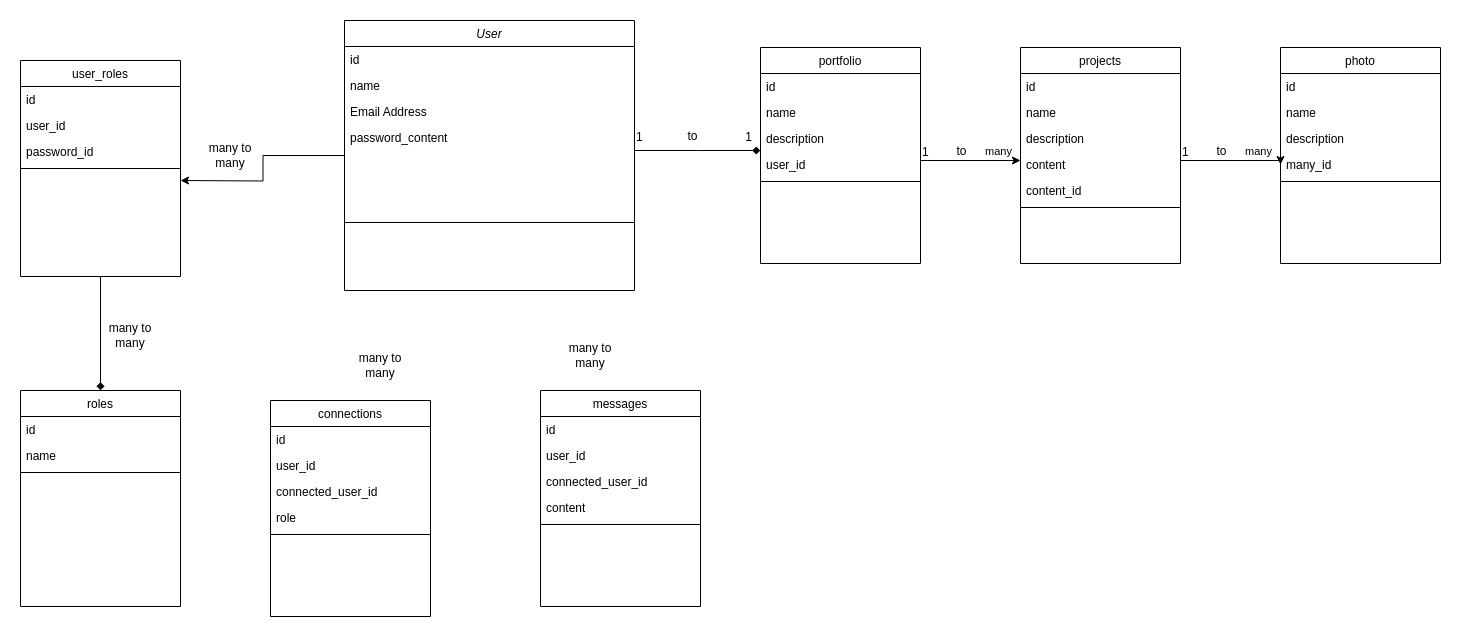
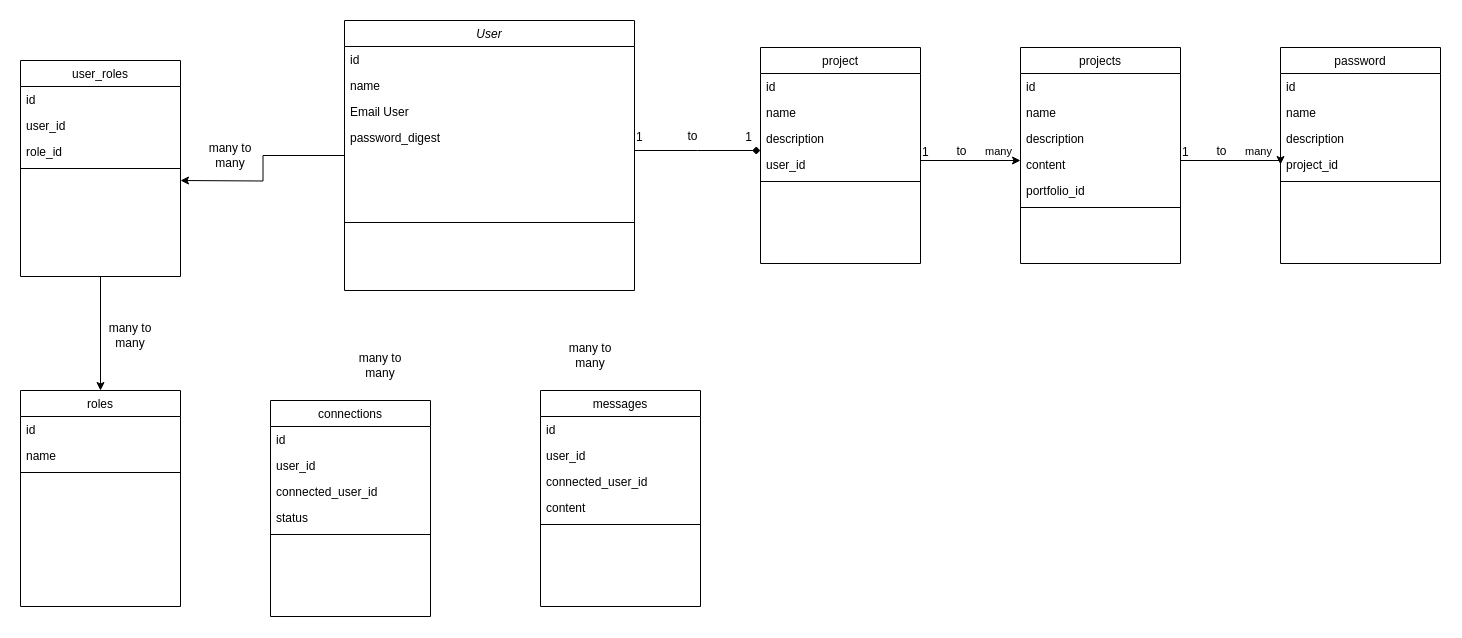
  <mxCell id="0" />
  <mxCell id="1" parent="0" />
  <mxCell id="2" style="edgeStyle=orthogonalEdgeStyle;rounded=0;orthogonalLoop=1;jettySize=auto;html=1;exitX=0;exitY=0.5;exitDx=0;exitDy=0;" edge="1" parent="1" source="3"><mxGeometry relative="1" as="geometry"><mxPoint x="180" y="180" as="targetPoint" /></mxGeometry></mxCell>
  <mxCell id="3" value="User" style="swimlane;fontStyle=2;align=center;verticalAlign=top;childLayout=stackLayout;horizontal=1;startSize=26;horizontalStack=0;resizeParent=1;resizeLast=0;collapsible=1;marginBottom=0;rounded=0;shadow=0;strokeWidth=1;" parent="1" vertex="1"><mxGeometry x="344" width="290" height="270" as="geometry" y="20"><mxRectangle x="230" y="140" width="160" height="26" as="alternateBounds" /></mxGeometry></mxCell>
  <mxCell id="4" value="id" style="text;align=left;verticalAlign=top;spacingLeft=4;spacingRight=4;overflow=hidden;rotatable=0;points=[[0,0.5],[1,0.5]];portConstraint=eastwest;" parent="3" vertex="1"><mxGeometry y="26" width="290" height="26" as="geometry" /></mxCell>
  <mxCell id="5" value="name" style="text;align=left;verticalAlign=top;spacingLeft=4;spacingRight=4;overflow=hidden;rotatable=0;points=[[0,0.5],[1,0.5]];portConstraint=eastwest;rounded=0;shadow=0;html=0;" parent="3" vertex="1"><mxGeometry y="52" width="290" height="26" as="geometry" /></mxCell>
- <mxCell id="6" value="Email Address" style="text;align=left;verticalAlign=top;spacingLeft=4;spacingRight=4;overflow=hidden;rotatable=0;points=[[0,0.5],[1,0.5]];portConstraint=eastwest;rounded=0;shadow=0;html=0;" parent="3" vertex="1"><mxGeometry y="78" width="290" height="26" as="geometry" /></mxCell>
- <mxCell id="7" value="password_content" style="text;align=left;verticalAlign=top;spacingLeft=4;spacingRight=4;overflow=hidden;rotatable=0;points=[[0,0.5],[1,0.5]];portConstraint=eastwest;rounded=0;shadow=0;html=0;" parent="3" vertex="1"><mxGeometry y="104" width="290" height="30" as="geometry" /></mxCell>
+ <mxCell id="6" value="Email User" style="text;align=left;verticalAlign=top;spacingLeft=4;spacingRight=4;overflow=hidden;rotatable=0;points=[[0,0.5],[1,0.5]];portConstraint=eastwest;rounded=0;shadow=0;html=0;" parent="3" vertex="1"><mxGeometry y="78" width="290" height="26" as="geometry" /></mxCell>
+ <mxCell id="7" value="password_digest" style="text;align=left;verticalAlign=top;spacingLeft=4;spacingRight=4;overflow=hidden;rotatable=0;points=[[0,0.5],[1,0.5]];portConstraint=eastwest;rounded=0;shadow=0;html=0;" parent="3" vertex="1"><mxGeometry y="104" width="290" height="30" as="geometry" /></mxCell>
  <mxCell id="8" value="" style="line;html=1;strokeWidth=1;align=left;verticalAlign=middle;spacingTop=-1;spacingLeft=3;spacingRight=3;rotatable=0;labelPosition=right;points=[];portConstraint=eastwest;" parent="3" vertex="1"><mxGeometry y="134" width="290" height="136" as="geometry" /></mxCell>
- <mxCell id="9" value="portfolio" style="swimlane;fontStyle=0;align=center;verticalAlign=top;childLayout=stackLayout;horizontal=1;startSize=26;horizontalStack=0;resizeParent=1;resizeLast=0;collapsible=1;marginBottom=0;rounded=0;shadow=0;strokeWidth=1;" parent="1" vertex="1"><mxGeometry x="760" y="47" width="160" height="216" as="geometry"><mxRectangle x="550" y="140" width="160" height="26" as="alternateBounds" /></mxGeometry></mxCell>
+ <mxCell id="9" value="project" style="swimlane;fontStyle=0;align=center;verticalAlign=top;childLayout=stackLayout;horizontal=1;startSize=26;horizontalStack=0;resizeParent=1;resizeLast=0;collapsible=1;marginBottom=0;rounded=0;shadow=0;strokeWidth=1;" parent="1" vertex="1"><mxGeometry x="760" y="47" width="160" height="216" as="geometry"><mxRectangle x="550" y="140" width="160" height="26" as="alternateBounds" /></mxGeometry></mxCell>
  <mxCell id="10" value="id" style="text;align=left;verticalAlign=top;spacingLeft=4;spacingRight=4;overflow=hidden;rotatable=0;points=[[0,0.5],[1,0.5]];portConstraint=eastwest;" parent="9" vertex="1"><mxGeometry y="26" width="160" height="26" as="geometry" /></mxCell>
  <mxCell id="11" value="name" style="text;align=left;verticalAlign=top;spacingLeft=4;spacingRight=4;overflow=hidden;rotatable=0;points=[[0,0.5],[1,0.5]];portConstraint=eastwest;rounded=0;shadow=0;html=0;" parent="9" vertex="1"><mxGeometry y="52" width="160" height="26" as="geometry" /></mxCell>
  <mxCell id="12" value="description" style="text;align=left;verticalAlign=top;spacingLeft=4;spacingRight=4;overflow=hidden;rotatable=0;points=[[0,0.5],[1,0.5]];portConstraint=eastwest;rounded=0;shadow=0;html=0;" parent="9" vertex="1"><mxGeometry y="78" width="160" height="26" as="geometry" /></mxCell>
  <mxCell id="13" value="user_id" style="text;align=left;verticalAlign=top;spacingLeft=4;spacingRight=4;overflow=hidden;rotatable=0;points=[[0,0.5],[1,0.5]];portConstraint=eastwest;rounded=0;shadow=0;html=0;" parent="9" vertex="1"><mxGeometry y="104" width="160" height="26" as="geometry" /></mxCell>
  <mxCell id="14" value="" style="line;html=1;strokeWidth=1;align=left;verticalAlign=middle;spacingTop=-1;spacingLeft=3;spacingRight=3;rotatable=0;labelPosition=right;points=[];portConstraint=eastwest;" vertex="1" parent="9"><mxGeometry y="130" width="160" height="8" as="geometry" /></mxCell>
  <mxCell id="15" value="" style="endArrow=diamond;shadow=0;strokeWidth=1;rounded=0;curved=0;endFill=1;edgeStyle=elbowEdgeStyle;elbow=vertical;" parent="1" source="3" target="9" edge="1"><mxGeometry x="0.5" y="41" relative="1" as="geometry"><mxPoint x="600" y="212" as="sourcePoint" /><mxPoint x="760" y="212" as="targetPoint" /><mxPoint x="-40" y="32" as="offset" /><Array as="points"><mxPoint x="697" y="150" /></Array></mxGeometry></mxCell>
  <mxCell id="16" value="1" style="resizable=0;align=left;verticalAlign=bottom;labelBackgroundColor=none;fontSize=12;" parent="15" connectable="0" vertex="1"><mxGeometry x="-1" relative="1" as="geometry"><mxPoint y="-5" as="offset" /></mxGeometry></mxCell>
  <mxCell id="17" value="1" style="resizable=0;align=right;verticalAlign=bottom;labelBackgroundColor=none;fontSize=12;" parent="15" connectable="0" vertex="1"><mxGeometry x="1" relative="1" as="geometry"><mxPoint x="-7" y="-5" as="offset" /></mxGeometry></mxCell>
  <mxCell id="18" value="to" style="text;html=1;resizable=0;points=[];;align=center;verticalAlign=middle;labelBackgroundColor=none;rounded=0;shadow=0;strokeWidth=1;fontSize=12;" parent="15" vertex="1" connectable="0"><mxGeometry x="0.5" y="49" relative="1" as="geometry"><mxPoint x="-38" y="34" as="offset" /></mxGeometry></mxCell>
  <mxCell id="19" value="1" style="resizable=0;align=left;verticalAlign=bottom;labelBackgroundColor=none;fontSize=12;" connectable="0" vertex="1" parent="15"><mxGeometry x="-1" relative="1" as="geometry"><mxPoint x="286" y="10" as="offset" /></mxGeometry></mxCell>
  <mxCell id="20" value="to" style="text;html=1;resizable=0;points=[];;align=center;verticalAlign=middle;labelBackgroundColor=none;rounded=0;shadow=0;strokeWidth=1;fontSize=12;" vertex="1" connectable="0" parent="15"><mxGeometry x="0.5" y="49" relative="1" as="geometry"><mxPoint x="231" y="49" as="offset" /></mxGeometry></mxCell>
  <mxCell id="21" value="1" style="resizable=0;align=left;verticalAlign=bottom;labelBackgroundColor=none;fontSize=12;" connectable="0" vertex="1" parent="15"><mxGeometry x="-1" relative="1" as="geometry"><mxPoint x="546" y="10" as="offset" /></mxGeometry></mxCell>
  <mxCell id="22" value="to" style="text;html=1;resizable=0;points=[];;align=center;verticalAlign=middle;labelBackgroundColor=none;rounded=0;shadow=0;strokeWidth=1;fontSize=12;" vertex="1" connectable="0" parent="15"><mxGeometry x="0.5" y="49" relative="1" as="geometry"><mxPoint x="491" y="49" as="offset" /></mxGeometry></mxCell>
  <mxCell id="23" value="projects" style="swimlane;fontStyle=0;align=center;verticalAlign=top;childLayout=stackLayout;horizontal=1;startSize=26;horizontalStack=0;resizeParent=1;resizeLast=0;collapsible=1;marginBottom=0;rounded=0;shadow=0;strokeWidth=1;" vertex="1" parent="1"><mxGeometry x="1020" y="47" width="160" height="216" as="geometry"><mxRectangle x="550" y="140" width="160" height="26" as="alternateBounds" /></mxGeometry></mxCell>
  <mxCell id="24" value="id" style="text;align=left;verticalAlign=top;spacingLeft=4;spacingRight=4;overflow=hidden;rotatable=0;points=[[0,0.5],[1,0.5]];portConstraint=eastwest;" vertex="1" parent="23"><mxGeometry y="26" width="160" height="26" as="geometry" /></mxCell>
  <mxCell id="25" value="name" style="text;align=left;verticalAlign=top;spacingLeft=4;spacingRight=4;overflow=hidden;rotatable=0;points=[[0,0.5],[1,0.5]];portConstraint=eastwest;rounded=0;shadow=0;html=0;" vertex="1" parent="23"><mxGeometry y="52" width="160" height="26" as="geometry" /></mxCell>
  <mxCell id="26" value="description" style="text;align=left;verticalAlign=top;spacingLeft=4;spacingRight=4;overflow=hidden;rotatable=0;points=[[0,0.5],[1,0.5]];portConstraint=eastwest;rounded=0;shadow=0;html=0;" vertex="1" parent="23"><mxGeometry y="78" width="160" height="26" as="geometry" /></mxCell>
  <mxCell id="27" value="content" style="text;align=left;verticalAlign=top;spacingLeft=4;spacingRight=4;overflow=hidden;rotatable=0;points=[[0,0.5],[1,0.5]];portConstraint=eastwest;rounded=0;shadow=0;html=0;" vertex="1" parent="23"><mxGeometry y="104" width="160" height="26" as="geometry" /></mxCell>
- <mxCell id="28" value="content_id" style="text;align=left;verticalAlign=top;spacingLeft=4;spacingRight=4;overflow=hidden;rotatable=0;points=[[0,0.5],[1,0.5]];portConstraint=eastwest;rounded=0;shadow=0;html=0;" vertex="1" parent="23"><mxGeometry y="130" width="160" height="26" as="geometry" /></mxCell>
+ <mxCell id="28" value="portfolio_id" style="text;align=left;verticalAlign=top;spacingLeft=4;spacingRight=4;overflow=hidden;rotatable=0;points=[[0,0.5],[1,0.5]];portConstraint=eastwest;rounded=0;shadow=0;html=0;" vertex="1" parent="23"><mxGeometry y="130" width="160" height="26" as="geometry" /></mxCell>
  <mxCell id="29" value="" style="line;html=1;strokeWidth=1;align=left;verticalAlign=middle;spacingTop=-1;spacingLeft=3;spacingRight=3;rotatable=0;labelPosition=right;points=[];portConstraint=eastwest;" vertex="1" parent="23"><mxGeometry y="156" width="160" height="8" as="geometry" /></mxCell>
  <mxCell id="30" style="edgeStyle=orthogonalEdgeStyle;rounded=0;orthogonalLoop=1;jettySize=auto;html=1;exitX=1;exitY=0.5;exitDx=0;exitDy=0;" edge="1" parent="1" source="13" target="27"><mxGeometry relative="1" as="geometry"><Array as="points"><mxPoint x="920" y="160" /></Array></mxGeometry></mxCell>
  <mxCell id="31" value="many" style="edgeLabel;html=1;align=center;verticalAlign=middle;resizable=0;points=[];" vertex="1" connectable="0" parent="30"><mxGeometry x="-0.66" y="-5" relative="1" as="geometry"><mxPoint x="63" y="-15" as="offset" /></mxGeometry></mxCell>
  <mxCell id="32" value="many" style="edgeLabel;html=1;align=center;verticalAlign=middle;resizable=0;points=[];" vertex="1" connectable="0" parent="30"><mxGeometry x="-0.66" y="-5" relative="1" as="geometry"><mxPoint x="323" y="-15" as="offset" /></mxGeometry></mxCell>
- <mxCell id="33" value="photo" style="swimlane;fontStyle=0;align=center;verticalAlign=top;childLayout=stackLayout;horizontal=1;startSize=26;horizontalStack=0;resizeParent=1;resizeLast=0;collapsible=1;marginBottom=0;rounded=0;shadow=0;strokeWidth=1;" vertex="1" parent="1"><mxGeometry x="1280" y="47" width="160" height="216" as="geometry"><mxRectangle x="550" y="140" width="160" height="26" as="alternateBounds" /></mxGeometry></mxCell>
+ <mxCell id="33" value="password" style="swimlane;fontStyle=0;align=center;verticalAlign=top;childLayout=stackLayout;horizontal=1;startSize=26;horizontalStack=0;resizeParent=1;resizeLast=0;collapsible=1;marginBottom=0;rounded=0;shadow=0;strokeWidth=1;" vertex="1" parent="1"><mxGeometry x="1280" y="47" width="160" height="216" as="geometry"><mxRectangle x="550" y="140" width="160" height="26" as="alternateBounds" /></mxGeometry></mxCell>
  <mxCell id="34" value="id" style="text;align=left;verticalAlign=top;spacingLeft=4;spacingRight=4;overflow=hidden;rotatable=0;points=[[0,0.5],[1,0.5]];portConstraint=eastwest;" vertex="1" parent="33"><mxGeometry y="26" width="160" height="26" as="geometry" /></mxCell>
  <mxCell id="35" value="name" style="text;align=left;verticalAlign=top;spacingLeft=4;spacingRight=4;overflow=hidden;rotatable=0;points=[[0,0.5],[1,0.5]];portConstraint=eastwest;rounded=0;shadow=0;html=0;" vertex="1" parent="33"><mxGeometry y="52" width="160" height="26" as="geometry" /></mxCell>
  <mxCell id="36" value="description" style="text;align=left;verticalAlign=top;spacingLeft=4;spacingRight=4;overflow=hidden;rotatable=0;points=[[0,0.5],[1,0.5]];portConstraint=eastwest;rounded=0;shadow=0;html=0;" vertex="1" parent="33"><mxGeometry y="78" width="160" height="26" as="geometry" /></mxCell>
- <mxCell id="37" value="many_id" style="text;align=left;verticalAlign=top;spacingLeft=4;spacingRight=4;overflow=hidden;rotatable=0;points=[[0,0.5],[1,0.5]];portConstraint=eastwest;rounded=0;shadow=0;html=0;" vertex="1" parent="33"><mxGeometry y="104" width="160" height="26" as="geometry" /></mxCell>
+ <mxCell id="37" value="project_id" style="text;align=left;verticalAlign=top;spacingLeft=4;spacingRight=4;overflow=hidden;rotatable=0;points=[[0,0.5],[1,0.5]];portConstraint=eastwest;rounded=0;shadow=0;html=0;" vertex="1" parent="33"><mxGeometry y="104" width="160" height="26" as="geometry" /></mxCell>
  <mxCell id="38" value="" style="line;html=1;strokeWidth=1;align=left;verticalAlign=middle;spacingTop=-1;spacingLeft=3;spacingRight=3;rotatable=0;labelPosition=right;points=[];portConstraint=eastwest;" vertex="1" parent="33"><mxGeometry y="130" width="160" height="8" as="geometry" /></mxCell>
  <mxCell id="39" style="edgeStyle=orthogonalEdgeStyle;rounded=0;orthogonalLoop=1;jettySize=auto;html=1;exitX=1;exitY=0.5;exitDx=0;exitDy=0;entryX=0;entryY=0.5;entryDx=0;entryDy=0;" edge="1" parent="1" source="27" target="37"><mxGeometry relative="1" as="geometry"><Array as="points"><mxPoint x="1180" y="160" /><mxPoint x="1280" y="160" /></Array></mxGeometry></mxCell>
- <mxCell id="40" style="edgeStyle=orthogonalEdgeStyle;rounded=0;orthogonalLoop=1;jettySize=auto;html=1;exitX=0.5;exitY=1;exitDx=0;exitDy=0;entryX=0.5;entryY=0;entryDx=0;entryDy=0;endArrow=diamond;" edge="1" parent="1" source="41" target="46"><mxGeometry relative="1" as="geometry" /></mxCell>
+ <mxCell id="40" style="edgeStyle=orthogonalEdgeStyle;rounded=0;orthogonalLoop=1;jettySize=auto;html=1;exitX=0.5;exitY=1;exitDx=0;exitDy=0;entryX=0.5;entryY=0;entryDx=0;entryDy=0;" edge="1" parent="1" source="41" target="46"><mxGeometry relative="1" as="geometry" /></mxCell>
  <mxCell id="41" value="user_roles" style="swimlane;fontStyle=0;align=center;verticalAlign=top;childLayout=stackLayout;horizontal=1;startSize=26;horizontalStack=0;resizeParent=1;resizeLast=0;collapsible=1;marginBottom=0;rounded=0;shadow=0;strokeWidth=1;" vertex="1" parent="1"><mxGeometry x="20" y="60" width="160" height="216" as="geometry"><mxRectangle x="550" y="140" width="160" height="26" as="alternateBounds" /></mxGeometry></mxCell>
  <mxCell id="42" value="id" style="text;align=left;verticalAlign=top;spacingLeft=4;spacingRight=4;overflow=hidden;rotatable=0;points=[[0,0.5],[1,0.5]];portConstraint=eastwest;" vertex="1" parent="41"><mxGeometry y="26" width="160" height="26" as="geometry" /></mxCell>
  <mxCell id="43" value="user_id" style="text;align=left;verticalAlign=top;spacingLeft=4;spacingRight=4;overflow=hidden;rotatable=0;points=[[0,0.5],[1,0.5]];portConstraint=eastwest;" vertex="1" parent="41"><mxGeometry y="52" width="160" height="26" as="geometry" /></mxCell>
- <mxCell id="44" value="password_id" style="text;align=left;verticalAlign=top;spacingLeft=4;spacingRight=4;overflow=hidden;rotatable=0;points=[[0,0.5],[1,0.5]];portConstraint=eastwest;" vertex="1" parent="41"><mxGeometry y="78" width="160" height="26" as="geometry" /></mxCell>
+ <mxCell id="44" value="role_id" style="text;align=left;verticalAlign=top;spacingLeft=4;spacingRight=4;overflow=hidden;rotatable=0;points=[[0,0.5],[1,0.5]];portConstraint=eastwest;" vertex="1" parent="41"><mxGeometry y="78" width="160" height="26" as="geometry" /></mxCell>
  <mxCell id="45" value="" style="line;html=1;strokeWidth=1;align=left;verticalAlign=middle;spacingTop=-1;spacingLeft=3;spacingRight=3;rotatable=0;labelPosition=right;points=[];portConstraint=eastwest;" vertex="1" parent="41"><mxGeometry y="104" width="160" height="8" as="geometry" /></mxCell>
  <mxCell id="46" value="roles" style="swimlane;fontStyle=0;align=center;verticalAlign=top;childLayout=stackLayout;horizontal=1;startSize=26;horizontalStack=0;resizeParent=1;resizeLast=0;collapsible=1;marginBottom=0;rounded=0;shadow=0;strokeWidth=1;" vertex="1" parent="1"><mxGeometry x="20" y="390" width="160" height="216" as="geometry"><mxRectangle x="550" y="140" width="160" height="26" as="alternateBounds" /></mxGeometry></mxCell>
  <mxCell id="47" value="id" style="text;align=left;verticalAlign=top;spacingLeft=4;spacingRight=4;overflow=hidden;rotatable=0;points=[[0,0.5],[1,0.5]];portConstraint=eastwest;" vertex="1" parent="46"><mxGeometry y="26" width="160" height="26" as="geometry" /></mxCell>
  <mxCell id="48" value="name" style="text;align=left;verticalAlign=top;spacingLeft=4;spacingRight=4;overflow=hidden;rotatable=0;points=[[0,0.5],[1,0.5]];portConstraint=eastwest;rounded=0;shadow=0;html=0;" vertex="1" parent="46"><mxGeometry y="52" width="160" height="26" as="geometry" /></mxCell>
  <mxCell id="49" value="" style="line;html=1;strokeWidth=1;align=left;verticalAlign=middle;spacingTop=-1;spacingLeft=3;spacingRight=3;rotatable=0;labelPosition=right;points=[];portConstraint=eastwest;" vertex="1" parent="46"><mxGeometry y="78" width="160" height="8" as="geometry" /></mxCell>
  <mxCell id="50" value="many to many" style="text;html=1;align=center;verticalAlign=middle;whiteSpace=wrap;rounded=0;" vertex="1" parent="1"><mxGeometry x="200" y="140" width="60" height="30" as="geometry" /></mxCell>
  <mxCell id="51" value="many to many" style="text;html=1;align=center;verticalAlign=middle;whiteSpace=wrap;rounded=0;" vertex="1" parent="1"><mxGeometry x="100" y="320" width="60" height="30" as="geometry" /></mxCell>
  <mxCell id="52" value="connections" style="swimlane;fontStyle=0;align=center;verticalAlign=top;childLayout=stackLayout;horizontal=1;startSize=26;horizontalStack=0;resizeParent=1;resizeLast=0;collapsible=1;marginBottom=0;rounded=0;shadow=0;strokeWidth=1;" vertex="1" parent="1"><mxGeometry x="270" y="400" width="160" height="216" as="geometry"><mxRectangle x="550" y="140" width="160" height="26" as="alternateBounds" /></mxGeometry></mxCell>
  <mxCell id="53" value="id" style="text;align=left;verticalAlign=top;spacingLeft=4;spacingRight=4;overflow=hidden;rotatable=0;points=[[0,0.5],[1,0.5]];portConstraint=eastwest;" vertex="1" parent="52"><mxGeometry y="26" width="160" height="26" as="geometry" /></mxCell>
  <mxCell id="54" value="user_id" style="text;align=left;verticalAlign=top;spacingLeft=4;spacingRight=4;overflow=hidden;rotatable=0;points=[[0,0.5],[1,0.5]];portConstraint=eastwest;rounded=0;shadow=0;html=0;" vertex="1" parent="52"><mxGeometry y="52" width="160" height="26" as="geometry" /></mxCell>
  <mxCell id="55" value="connected_user_id" style="text;align=left;verticalAlign=top;spacingLeft=4;spacingRight=4;overflow=hidden;rotatable=0;points=[[0,0.5],[1,0.5]];portConstraint=eastwest;rounded=0;shadow=0;html=0;" vertex="1" parent="52"><mxGeometry y="78" width="160" height="26" as="geometry" /></mxCell>
- <mxCell id="56" value="role" style="text;align=left;verticalAlign=top;spacingLeft=4;spacingRight=4;overflow=hidden;rotatable=0;points=[[0,0.5],[1,0.5]];portConstraint=eastwest;rounded=0;shadow=0;html=0;" vertex="1" parent="52"><mxGeometry y="104" width="160" height="26" as="geometry" /></mxCell>
+ <mxCell id="56" value="status" style="text;align=left;verticalAlign=top;spacingLeft=4;spacingRight=4;overflow=hidden;rotatable=0;points=[[0,0.5],[1,0.5]];portConstraint=eastwest;rounded=0;shadow=0;html=0;" vertex="1" parent="52"><mxGeometry y="104" width="160" height="26" as="geometry" /></mxCell>
  <mxCell id="57" value="" style="line;html=1;strokeWidth=1;align=left;verticalAlign=middle;spacingTop=-1;spacingLeft=3;spacingRight=3;rotatable=0;labelPosition=right;points=[];portConstraint=eastwest;" vertex="1" parent="52"><mxGeometry y="130" width="160" height="8" as="geometry" /></mxCell>
  <mxCell id="58" value="messages" style="swimlane;fontStyle=0;align=center;verticalAlign=top;childLayout=stackLayout;horizontal=1;startSize=26;horizontalStack=0;resizeParent=1;resizeLast=0;collapsible=1;marginBottom=0;rounded=0;shadow=0;strokeWidth=1;" vertex="1" parent="1"><mxGeometry x="540" y="390" width="160" height="216" as="geometry"><mxRectangle x="550" y="140" width="160" height="26" as="alternateBounds" /></mxGeometry></mxCell>
  <mxCell id="59" value="id" style="text;align=left;verticalAlign=top;spacingLeft=4;spacingRight=4;overflow=hidden;rotatable=0;points=[[0,0.5],[1,0.5]];portConstraint=eastwest;" vertex="1" parent="58"><mxGeometry y="26" width="160" height="26" as="geometry" /></mxCell>
  <mxCell id="60" value="user_id" style="text;align=left;verticalAlign=top;spacingLeft=4;spacingRight=4;overflow=hidden;rotatable=0;points=[[0,0.5],[1,0.5]];portConstraint=eastwest;rounded=0;shadow=0;html=0;" vertex="1" parent="58"><mxGeometry y="52" width="160" height="26" as="geometry" /></mxCell>
  <mxCell id="61" value="connected_user_id" style="text;align=left;verticalAlign=top;spacingLeft=4;spacingRight=4;overflow=hidden;rotatable=0;points=[[0,0.5],[1,0.5]];portConstraint=eastwest;rounded=0;shadow=0;html=0;" vertex="1" parent="58"><mxGeometry y="78" width="160" height="26" as="geometry" /></mxCell>
  <mxCell id="62" value="content" style="text;align=left;verticalAlign=top;spacingLeft=4;spacingRight=4;overflow=hidden;rotatable=0;points=[[0,0.5],[1,0.5]];portConstraint=eastwest;rounded=0;shadow=0;html=0;" vertex="1" parent="58"><mxGeometry y="104" width="160" height="26" as="geometry" /></mxCell>
  <mxCell id="63" value="" style="line;html=1;strokeWidth=1;align=left;verticalAlign=middle;spacingTop=-1;spacingLeft=3;spacingRight=3;rotatable=0;labelPosition=right;points=[];portConstraint=eastwest;" vertex="1" parent="58"><mxGeometry y="130" width="160" height="8" as="geometry" /></mxCell>
  <mxCell id="64" value="many to many" style="text;html=1;align=center;verticalAlign=middle;whiteSpace=wrap;rounded=0;" vertex="1" parent="1"><mxGeometry x="350" y="350" width="60" height="30" as="geometry" /></mxCell>
  <mxCell id="65" value="many to many" style="text;html=1;align=center;verticalAlign=middle;whiteSpace=wrap;rounded=0;" vertex="1" parent="1"><mxGeometry x="560" y="340" width="60" height="30" as="geometry" /></mxCell>
